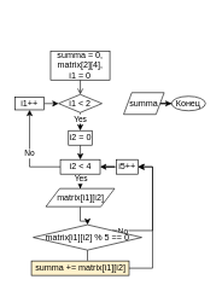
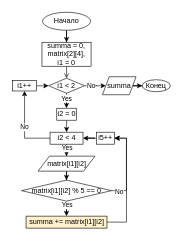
  <mxCell id="0" />
  <mxCell id="1" parent="0" />
+ <mxCell id="2" style="edgeStyle=orthogonalEdgeStyle;rounded=0;orthogonalLoop=1;jettySize=auto;html=1;entryX=0.5;entryY=0;entryDx=0;entryDy=0;" edge="1" parent="1" source="3" target="5"><mxGeometry relative="1" as="geometry" /></mxCell>
+ <mxCell id="3" value="Начало" style="ellipse;whiteSpace=wrap;html=1;" vertex="1" parent="1"><mxGeometry x="70" y="20" width="80" height="30" as="geometry" /></mxCell>
  <mxCell id="4" style="edgeStyle=orthogonalEdgeStyle;rounded=0;orthogonalLoop=1;jettySize=auto;html=1;entryX=0.5;entryY=0;entryDx=0;entryDy=0;endArrow=open;" edge="1" parent="1" source="5" target="10"><mxGeometry relative="1" as="geometry" /></mxCell>
  <mxCell id="5" value="summa = 0,&lt;br&gt;matrix[2][4],&lt;br&gt;i1 = 0" style="rounded=0;whiteSpace=wrap;html=1;fontFamily=Helvetica;fontSize=12;fontColor=#000000;align=center;strokeColor=#000000;fillColor=#ffffff;" vertex="1" parent="1"><mxGeometry x="69.06" y="70" width="81.88" height="40" as="geometry" /></mxCell>
  <mxCell id="6" style="edgeStyle=orthogonalEdgeStyle;rounded=0;orthogonalLoop=1;jettySize=auto;html=1;entryX=0.5;entryY=0;entryDx=0;entryDy=0;" edge="1" parent="1" source="10" target="17"><mxGeometry relative="1" as="geometry" /></mxCell>
  <mxCell id="7" value="Yes" style="edgeLabel;html=1;align=center;verticalAlign=middle;resizable=0;points=[];" vertex="1" connectable="0" parent="6"><mxGeometry x="0.392" y="-1" relative="1" as="geometry"><mxPoint as="offset" /></mxGeometry></mxCell>
+ <mxCell id="8" style="edgeStyle=orthogonalEdgeStyle;rounded=0;orthogonalLoop=1;jettySize=auto;html=1;entryX=0;entryY=0.5;entryDx=0;entryDy=0;" edge="1" parent="1" source="10" target="14"><mxGeometry relative="1" as="geometry" /></mxCell>
+ <mxCell id="9" value="No" style="edgeLabel;html=1;align=center;verticalAlign=middle;resizable=0;points=[];" vertex="1" connectable="0" parent="8"><mxGeometry x="-0.211" relative="1" as="geometry"><mxPoint x="-7.23" y="0.01" as="offset" /></mxGeometry></mxCell>
  <mxCell id="10" value="i1 &amp;lt; 2" style="rhombus;whiteSpace=wrap;html=1;" vertex="1" parent="1"><mxGeometry x="80" y="130" width="60" height="25" as="geometry" /></mxCell>
  <mxCell id="11" style="edgeStyle=orthogonalEdgeStyle;rounded=0;orthogonalLoop=1;jettySize=auto;html=1;entryX=0;entryY=0.5;entryDx=0;entryDy=0;" edge="1" parent="1" source="12" target="10"><mxGeometry relative="1" as="geometry" /></mxCell>
  <mxCell id="12" value="i1++" style="rounded=0;whiteSpace=wrap;html=1;fontFamily=Helvetica;fontSize=12;fontColor=#000000;align=center;strokeColor=#000000;fillColor=#ffffff;" vertex="1" parent="1"><mxGeometry x="20" y="133.75" width="40" height="17.5" as="geometry" /></mxCell>
  <mxCell id="13" style="edgeStyle=orthogonalEdgeStyle;rounded=0;orthogonalLoop=1;jettySize=auto;html=1;entryX=0;entryY=0.5;entryDx=0;entryDy=0;" edge="1" parent="1" source="14" target="15"><mxGeometry relative="1" as="geometry" /></mxCell>
  <mxCell id="14" value="summa" style="shape=parallelogram;perimeter=parallelogramPerimeter;whiteSpace=wrap;html=1;fontFamily=Helvetica;fontSize=12;fontColor=#000000;align=center;strokeColor=#000000;fillColor=#ffffff;" vertex="1" parent="1"><mxGeometry x="170" y="127.5" width="56" height="30" as="geometry" /></mxCell>
  <mxCell id="15" value="Конец" style="ellipse;whiteSpace=wrap;html=1;" vertex="1" parent="1"><mxGeometry x="236.25" y="132.5" width="46.87" height="20" as="geometry" /></mxCell>
  <mxCell id="16" style="edgeStyle=orthogonalEdgeStyle;rounded=0;orthogonalLoop=1;jettySize=auto;html=1;entryX=0.5;entryY=0;entryDx=0;entryDy=0;" edge="1" parent="1" source="17" target="21"><mxGeometry relative="1" as="geometry" /></mxCell>
  <mxCell id="17" value="i2 = 0" style="rounded=0;whiteSpace=wrap;html=1;fontFamily=Helvetica;fontSize=12;fontColor=#000000;align=center;strokeColor=#000000;fillColor=#ffffff;" vertex="1" parent="1"><mxGeometry x="93.75" y="180" width="32.5" height="20" as="geometry" /></mxCell>
  <mxCell id="18" value="No" style="edgeStyle=orthogonalEdgeStyle;rounded=0;orthogonalLoop=1;jettySize=auto;html=1;entryX=0.5;entryY=1;entryDx=0;entryDy=0;" edge="1" parent="1" source="21" target="12"><mxGeometry relative="1" as="geometry" /></mxCell>
  <mxCell id="19" style="edgeStyle=orthogonalEdgeStyle;rounded=0;orthogonalLoop=1;jettySize=auto;html=1;entryX=0.5;entryY=0;entryDx=0;entryDy=0;" edge="1" parent="1" source="21" target="25"><mxGeometry relative="1" as="geometry" /></mxCell>
  <mxCell id="20" value="Yes" style="edgeLabel;html=1;align=center;verticalAlign=middle;resizable=0;points=[];" vertex="1" connectable="0" parent="19"><mxGeometry x="0.542" relative="1" as="geometry"><mxPoint as="offset" /></mxGeometry></mxCell>
  <mxCell id="21" value="i2 &amp;lt; 4" style="whiteSpace=wrap;html=1;rounded=0;" vertex="1" parent="1"><mxGeometry x="82.5" y="220" width="55" height="20" as="geometry" /></mxCell>
  <mxCell id="22" style="edgeStyle=orthogonalEdgeStyle;rounded=0;orthogonalLoop=1;jettySize=auto;html=1;entryX=1;entryY=0.5;entryDx=0;entryDy=0;" edge="1" parent="1" source="23" target="21"><mxGeometry relative="1" as="geometry" /></mxCell>
  <mxCell id="23" value="i5++" style="rounded=0;whiteSpace=wrap;html=1;fontFamily=Helvetica;fontSize=12;fontColor=#000000;align=center;strokeColor=#000000;fillColor=#ffffff;" vertex="1" parent="1"><mxGeometry x="160" y="220" width="30" height="20" as="geometry" /></mxCell>
  <mxCell id="24" style="edgeStyle=orthogonalEdgeStyle;rounded=0;orthogonalLoop=1;jettySize=auto;html=1;" edge="1" parent="1" source="25" target="30"><mxGeometry relative="1" as="geometry" /></mxCell>
  <mxCell id="25" value="matrix[i1][i2]" style="shape=parallelogram;perimeter=parallelogramPerimeter;whiteSpace=wrap;html=1;fontFamily=Helvetica;fontSize=12;fontColor=#000000;align=center;strokeColor=#000000;fillColor=#ffffff;" vertex="1" parent="1"><mxGeometry x="62.5" y="260" width="95" height="25" as="geometry" /></mxCell>
  <mxCell id="26" style="edgeStyle=orthogonalEdgeStyle;rounded=0;orthogonalLoop=1;jettySize=auto;html=1;entryX=1;entryY=0.5;entryDx=0;entryDy=0;" edge="1" parent="1" source="30" target="23"><mxGeometry relative="1" as="geometry"><Array as="points"><mxPoint x="210" y="318" /><mxPoint x="210" y="230" /></Array></mxGeometry></mxCell>
  <mxCell id="27" value="No" style="edgeLabel;html=1;align=center;verticalAlign=middle;resizable=0;points=[];" vertex="1" connectable="0" parent="26"><mxGeometry x="-0.823" y="-1" relative="1" as="geometry"><mxPoint as="offset" /></mxGeometry></mxCell>
  <mxCell id="28" style="edgeStyle=orthogonalEdgeStyle;rounded=0;orthogonalLoop=1;jettySize=auto;html=1;entryX=0.5;entryY=0;entryDx=0;entryDy=0;" edge="1" parent="1" source="30" target="32"><mxGeometry relative="1" as="geometry" /></mxCell>
  <mxCell id="29" value="Yes" style="edgeLabel;html=1;align=center;verticalAlign=middle;resizable=0;points=[];" vertex="1" connectable="0" parent="28"><mxGeometry x="0.307" relative="1" as="geometry"><mxPoint as="offset" /></mxGeometry></mxCell>
- <mxCell id="30" value="matrix[i1][i2] % 5 == 0" style="rhombus;whiteSpace=wrap;html=1;" vertex="1" parent="1"><mxGeometry x="45" y="310" width="150" height="35" as="geometry" /></mxCell>
+ <mxCell id="30" value="matrix[i1][i2] % 5 == 0" style="rhombus;whiteSpace=wrap;html=1;" vertex="1" parent="1"><mxGeometry x="35" y="300" width="150" height="35" as="geometry" /></mxCell>
  <mxCell id="31" style="edgeStyle=orthogonalEdgeStyle;rounded=0;orthogonalLoop=1;jettySize=auto;html=1;entryX=1;entryY=0.5;entryDx=0;entryDy=0;" edge="1" parent="1" source="32" target="23"><mxGeometry relative="1" as="geometry"><Array as="points"><mxPoint x="210" y="370" /><mxPoint x="210" y="230" /></Array></mxGeometry></mxCell>
  <mxCell id="32" value="summa += matrix[i1][i2]" style="rounded=0;whiteSpace=wrap;html=1;fontFamily=Helvetica;fontSize=12;fontColor=#000000;align=center;strokeColor=#000000;fillColor=#fff2cc;" vertex="1" parent="1"><mxGeometry x="42.5" y="360" width="135" height="20" as="geometry" /></mxCell>
